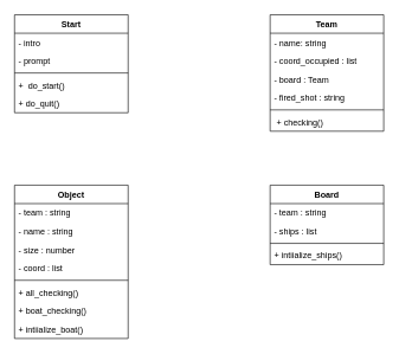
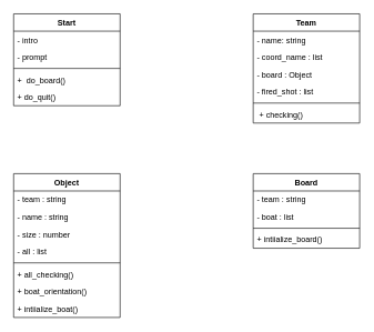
  <mxCell id="0" />
  <mxCell id="1" parent="0" />
  <mxCell id="2" value="Start" style="swimlane;fontStyle=1;align=center;verticalAlign=top;childLayout=stackLayout;horizontal=1;startSize=26;horizontalStack=0;resizeParent=1;resizeParentMax=0;resizeLast=0;collapsible=1;marginBottom=0;labelBackgroundColor=none;strokeColor=default;fillColor=none;" parent="1" vertex="1"><mxGeometry x="20" y="20" width="160" height="138" as="geometry"><mxRectangle x="230" y="80" width="70" height="30" as="alternateBounds" /></mxGeometry></mxCell>
  <mxCell id="3" value="- intro&#10;" style="text;strokeColor=none;fillColor=none;align=left;verticalAlign=top;spacingLeft=4;spacingRight=4;overflow=hidden;rotatable=0;points=[[0,0.5],[1,0.5]];portConstraint=eastwest;labelBackgroundColor=none;" parent="2" vertex="1"><mxGeometry y="26" width="160" height="26" as="geometry" /></mxCell>
  <mxCell id="4" value="- prompt " style="text;strokeColor=none;fillColor=none;align=left;verticalAlign=top;spacingLeft=4;spacingRight=4;overflow=hidden;rotatable=0;points=[[0,0.5],[1,0.5]];portConstraint=eastwest;labelBackgroundColor=none;" parent="2" vertex="1"><mxGeometry y="52" width="160" height="26" as="geometry" /></mxCell>
  <mxCell id="5" value="" style="line;strokeWidth=1;fillColor=none;align=left;verticalAlign=middle;spacingTop=-1;spacingLeft=3;spacingRight=3;rotatable=0;labelPosition=right;points=[];portConstraint=eastwest;strokeColor=inherit;labelBackgroundColor=none;" parent="2" vertex="1"><mxGeometry y="78" width="160" height="8" as="geometry" /></mxCell>
- <mxCell id="6" value="+  do_start()" style="text;strokeColor=none;fillColor=none;align=left;verticalAlign=top;spacingLeft=4;spacingRight=4;overflow=hidden;rotatable=0;points=[[0,0.5],[1,0.5]];portConstraint=eastwest;labelBackgroundColor=none;" parent="2" vertex="1"><mxGeometry y="86" width="160" height="26" as="geometry" /></mxCell>
+ <mxCell id="6" value="+  do_board()" style="text;strokeColor=none;fillColor=none;align=left;verticalAlign=top;spacingLeft=4;spacingRight=4;overflow=hidden;rotatable=0;points=[[0,0.5],[1,0.5]];portConstraint=eastwest;labelBackgroundColor=none;" parent="2" vertex="1"><mxGeometry y="86" width="160" height="26" as="geometry" /></mxCell>
  <mxCell id="7" value="+ do_quit()" style="text;strokeColor=none;fillColor=none;align=left;verticalAlign=top;spacingLeft=4;spacingRight=4;overflow=hidden;rotatable=0;points=[[0,0.5],[1,0.5]];portConstraint=eastwest;labelBackgroundColor=none;" parent="2" vertex="1"><mxGeometry y="112" width="160" height="26" as="geometry" /></mxCell>
  <mxCell id="8" value="Object" style="swimlane;fontStyle=1;align=center;verticalAlign=top;childLayout=stackLayout;horizontal=1;startSize=26;horizontalStack=0;resizeParent=1;resizeParentMax=0;resizeLast=0;collapsible=1;marginBottom=0;labelBackgroundColor=none;strokeColor=default;fillColor=none;" parent="1" vertex="1"><mxGeometry x="20" y="260" width="160" height="216" as="geometry" /></mxCell>
  <mxCell id="9" value="- team : string" style="text;strokeColor=none;fillColor=none;align=left;verticalAlign=top;spacingLeft=4;spacingRight=4;overflow=hidden;rotatable=0;points=[[0,0.5],[1,0.5]];portConstraint=eastwest;labelBackgroundColor=none;" parent="8" vertex="1"><mxGeometry y="26" width="160" height="26" as="geometry" /></mxCell>
  <mxCell id="10" value="- name : string" style="text;strokeColor=none;fillColor=none;align=left;verticalAlign=top;spacingLeft=4;spacingRight=4;overflow=hidden;rotatable=0;points=[[0,0.5],[1,0.5]];portConstraint=eastwest;labelBackgroundColor=none;" parent="8" vertex="1"><mxGeometry y="52" width="160" height="26" as="geometry" /></mxCell>
  <mxCell id="11" value="- size : number" style="text;strokeColor=none;fillColor=none;align=left;verticalAlign=top;spacingLeft=4;spacingRight=4;overflow=hidden;rotatable=0;points=[[0,0.5],[1,0.5]];portConstraint=eastwest;labelBackgroundColor=none;" parent="8" vertex="1"><mxGeometry y="78" width="160" height="26" as="geometry" /></mxCell>
- <mxCell id="12" value="- coord : list" style="text;strokeColor=none;fillColor=none;align=left;verticalAlign=top;spacingLeft=4;spacingRight=4;overflow=hidden;rotatable=0;points=[[0,0.5],[1,0.5]];portConstraint=eastwest;labelBackgroundColor=none;" parent="8" vertex="1"><mxGeometry y="104" width="160" height="26" as="geometry" /></mxCell>
+ <mxCell id="12" value="- all : list" style="text;strokeColor=none;fillColor=none;align=left;verticalAlign=top;spacingLeft=4;spacingRight=4;overflow=hidden;rotatable=0;points=[[0,0.5],[1,0.5]];portConstraint=eastwest;labelBackgroundColor=none;" parent="8" vertex="1"><mxGeometry y="104" width="160" height="26" as="geometry" /></mxCell>
  <mxCell id="13" value="" style="line;strokeWidth=1;fillColor=none;align=left;verticalAlign=middle;spacingTop=-1;spacingLeft=3;spacingRight=3;rotatable=0;labelPosition=right;points=[];portConstraint=eastwest;strokeColor=inherit;labelBackgroundColor=none;" parent="8" vertex="1"><mxGeometry y="130" width="160" height="8" as="geometry" /></mxCell>
  <mxCell id="14" value="+ all_checking()" style="text;strokeColor=none;fillColor=none;align=left;verticalAlign=top;spacingLeft=4;spacingRight=4;overflow=hidden;rotatable=0;points=[[0,0.5],[1,0.5]];portConstraint=eastwest;labelBackgroundColor=none;" parent="8" vertex="1"><mxGeometry y="138" width="160" height="26" as="geometry" /></mxCell>
- <mxCell id="15" value="+ boat_checking()" style="text;strokeColor=none;fillColor=none;align=left;verticalAlign=top;spacingLeft=4;spacingRight=4;overflow=hidden;rotatable=0;points=[[0,0.5],[1,0.5]];portConstraint=eastwest;labelBackgroundColor=none;" parent="8" vertex="1"><mxGeometry y="164" width="160" height="26" as="geometry" /></mxCell>
+ <mxCell id="15" value="+ boat_orientation()" style="text;strokeColor=none;fillColor=none;align=left;verticalAlign=top;spacingLeft=4;spacingRight=4;overflow=hidden;rotatable=0;points=[[0,0.5],[1,0.5]];portConstraint=eastwest;labelBackgroundColor=none;" parent="8" vertex="1"><mxGeometry y="164" width="160" height="26" as="geometry" /></mxCell>
  <mxCell id="16" value="+ intiialize_boat()" style="text;strokeColor=none;fillColor=none;align=left;verticalAlign=top;spacingLeft=4;spacingRight=4;overflow=hidden;rotatable=0;points=[[0,0.5],[1,0.5]];portConstraint=eastwest;labelBackgroundColor=none;" parent="8" vertex="1"><mxGeometry y="190" width="160" height="26" as="geometry" /></mxCell>
  <mxCell id="17" value="Team&#10;" style="swimlane;fontStyle=1;align=center;verticalAlign=top;childLayout=stackLayout;horizontal=1;startSize=26;horizontalStack=0;resizeParent=1;resizeParentMax=0;resizeLast=0;collapsible=1;marginBottom=0;labelBackgroundColor=none;strokeColor=default;fillColor=none;" parent="1" vertex="1"><mxGeometry x="380" y="20" width="160" height="164" as="geometry" /></mxCell>
  <mxCell id="18" value="- name: string" style="text;strokeColor=none;fillColor=none;align=left;verticalAlign=top;spacingLeft=4;spacingRight=4;overflow=hidden;rotatable=0;points=[[0,0.5],[1,0.5]];portConstraint=eastwest;labelBackgroundColor=none;" parent="17" vertex="1"><mxGeometry y="26" width="160" height="26" as="geometry" /></mxCell>
- <mxCell id="19" value="- coord_occupied : list" style="text;strokeColor=none;fillColor=none;align=left;verticalAlign=top;spacingLeft=4;spacingRight=4;overflow=hidden;rotatable=0;points=[[0,0.5],[1,0.5]];portConstraint=eastwest;labelBackgroundColor=none;" parent="17" vertex="1"><mxGeometry y="52" width="160" height="26" as="geometry" /></mxCell>
- <mxCell id="20" value="- board : Team" style="text;strokeColor=none;fillColor=none;align=left;verticalAlign=top;spacingLeft=4;spacingRight=4;overflow=hidden;rotatable=0;points=[[0,0.5],[1,0.5]];portConstraint=eastwest;labelBackgroundColor=none;" parent="17" vertex="1"><mxGeometry y="78" width="160" height="26" as="geometry" /></mxCell>
- <mxCell id="21" value="- fired_shot : string" style="text;strokeColor=none;fillColor=none;align=left;verticalAlign=top;spacingLeft=4;spacingRight=4;overflow=hidden;rotatable=0;points=[[0,0.5],[1,0.5]];portConstraint=eastwest;labelBackgroundColor=none;" parent="17" vertex="1"><mxGeometry y="104" width="160" height="26" as="geometry" /></mxCell>
+ <mxCell id="19" value="- coord_name : list" style="text;strokeColor=none;fillColor=none;align=left;verticalAlign=top;spacingLeft=4;spacingRight=4;overflow=hidden;rotatable=0;points=[[0,0.5],[1,0.5]];portConstraint=eastwest;labelBackgroundColor=none;" parent="17" vertex="1"><mxGeometry y="52" width="160" height="26" as="geometry" /></mxCell>
+ <mxCell id="20" value="- board : Object" style="text;strokeColor=none;fillColor=none;align=left;verticalAlign=top;spacingLeft=4;spacingRight=4;overflow=hidden;rotatable=0;points=[[0,0.5],[1,0.5]];portConstraint=eastwest;labelBackgroundColor=none;" parent="17" vertex="1"><mxGeometry y="78" width="160" height="26" as="geometry" /></mxCell>
+ <mxCell id="21" value="- fired_shot : list" style="text;strokeColor=none;fillColor=none;align=left;verticalAlign=top;spacingLeft=4;spacingRight=4;overflow=hidden;rotatable=0;points=[[0,0.5],[1,0.5]];portConstraint=eastwest;labelBackgroundColor=none;" parent="17" vertex="1"><mxGeometry y="104" width="160" height="26" as="geometry" /></mxCell>
  <mxCell id="22" value="" style="line;strokeWidth=1;fillColor=none;align=left;verticalAlign=middle;spacingTop=-1;spacingLeft=3;spacingRight=3;rotatable=0;labelPosition=right;points=[];portConstraint=eastwest;strokeColor=inherit;labelBackgroundColor=none;" parent="17" vertex="1"><mxGeometry y="130" width="160" height="8" as="geometry" /></mxCell>
  <mxCell id="23" value=" + checking()" style="text;strokeColor=none;fillColor=none;align=left;verticalAlign=top;spacingLeft=4;spacingRight=4;overflow=hidden;rotatable=0;points=[[0,0.5],[1,0.5]];portConstraint=eastwest;labelBackgroundColor=none;" parent="17" vertex="1"><mxGeometry y="138" width="160" height="26" as="geometry" /></mxCell>
  <mxCell id="24" value="Board" style="swimlane;fontStyle=1;align=center;verticalAlign=top;childLayout=stackLayout;horizontal=1;startSize=26;horizontalStack=0;resizeParent=1;resizeParentMax=0;resizeLast=0;collapsible=1;marginBottom=0;labelBackgroundColor=none;strokeColor=default;fillColor=none;" parent="1" vertex="1"><mxGeometry x="380" y="260" width="160" height="112" as="geometry" /></mxCell>
  <mxCell id="25" value="- team : string" style="text;strokeColor=none;fillColor=none;align=left;verticalAlign=top;spacingLeft=4;spacingRight=4;overflow=hidden;rotatable=0;points=[[0,0.5],[1,0.5]];portConstraint=eastwest;labelBackgroundColor=none;" parent="24" vertex="1"><mxGeometry y="26" width="160" height="26" as="geometry" /></mxCell>
- <mxCell id="26" value="- ships : list" style="text;strokeColor=none;fillColor=none;align=left;verticalAlign=top;spacingLeft=4;spacingRight=4;overflow=hidden;rotatable=0;points=[[0,0.5],[1,0.5]];portConstraint=eastwest;labelBackgroundColor=none;" parent="24" vertex="1"><mxGeometry y="52" width="160" height="26" as="geometry" /></mxCell>
+ <mxCell id="26" value="- boat : list" style="text;strokeColor=none;fillColor=none;align=left;verticalAlign=top;spacingLeft=4;spacingRight=4;overflow=hidden;rotatable=0;points=[[0,0.5],[1,0.5]];portConstraint=eastwest;labelBackgroundColor=none;" parent="24" vertex="1"><mxGeometry y="52" width="160" height="26" as="geometry" /></mxCell>
  <mxCell id="27" value="" style="line;strokeWidth=1;fillColor=none;align=left;verticalAlign=middle;spacingTop=-1;spacingLeft=3;spacingRight=3;rotatable=0;labelPosition=right;points=[];portConstraint=eastwest;strokeColor=inherit;labelBackgroundColor=none;" parent="24" vertex="1"><mxGeometry y="78" width="160" height="8" as="geometry" /></mxCell>
- <mxCell id="28" value="+ intiialize_ships()" style="text;strokeColor=none;fillColor=none;align=left;verticalAlign=top;spacingLeft=4;spacingRight=4;overflow=hidden;rotatable=0;points=[[0,0.5],[1,0.5]];portConstraint=eastwest;labelBackgroundColor=none;" parent="24" vertex="1"><mxGeometry y="86" width="160" height="26" as="geometry" /></mxCell>
+ <mxCell id="28" value="+ intiialize_board()" style="text;strokeColor=none;fillColor=none;align=left;verticalAlign=top;spacingLeft=4;spacingRight=4;overflow=hidden;rotatable=0;points=[[0,0.5],[1,0.5]];portConstraint=eastwest;labelBackgroundColor=none;" parent="24" vertex="1"><mxGeometry y="86" width="160" height="26" as="geometry" /></mxCell>
